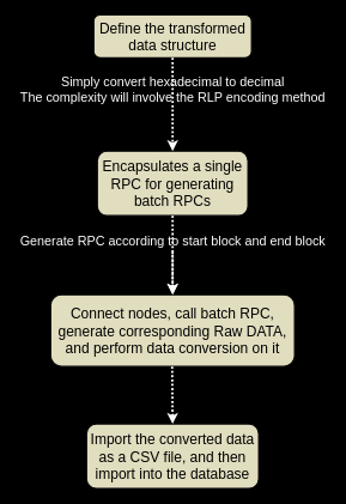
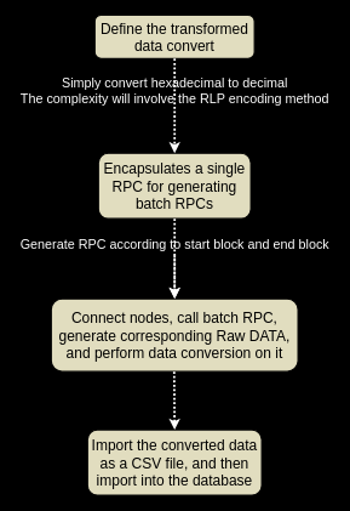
  <mxCell id="0" />
  <mxCell id="1" parent="0" />
- <mxCell id="2" value="&lt;span style=&quot;font-size: 20px;&quot;&gt;Define the transformed data structure&lt;/span&gt;" style="rounded=1;whiteSpace=wrap;html=1;strokeWidth=2;fillColor=#E1DDBF;strokeColor=default;" parent="1" vertex="1"><mxGeometry x="130" y="20" width="220" height="60" as="geometry" /></mxCell>
+ <mxCell id="2" value="&lt;span style=&quot;font-size: 20px;&quot;&gt;Define the transformed data convert&lt;/span&gt;" style="rounded=1;whiteSpace=wrap;html=1;strokeWidth=2;fillColor=#E1DDBF;strokeColor=default;" parent="1" vertex="1"><mxGeometry x="130" y="20" width="220" height="60" as="geometry" /></mxCell>
  <mxCell id="3" value="&lt;font style=&quot;font-size: 20px;&quot;&gt;Encapsulates a single RPC for generating batch RPCs&lt;/font&gt;" style="rounded=1;whiteSpace=wrap;html=1;strokeWidth=2;fillColor=#E1DDBF;strokeColor=default;" parent="1" vertex="1"><mxGeometry x="135" y="210" width="210" height="90" as="geometry" /></mxCell>
  <mxCell id="4" value="&lt;div&gt;Simply convert hexadecimal to decimal&lt;/div&gt;&lt;div&gt;The complexity will involve the RLP encoding method&lt;/div&gt;" style="text;html=1;align=center;verticalAlign=middle;resizable=0;points=[];autosize=1;strokeColor=none;fillColor=none;fontSize=18;fontColor=#FFFFFF;" parent="1" vertex="1"><mxGeometry x="20" y="100" width="440" height="50" as="geometry" /></mxCell>
  <mxCell id="5" value="" style="edgeStyle=orthogonalEdgeStyle;rounded=0;orthogonalLoop=1;jettySize=auto;html=1;dashed=1;dashPattern=1 1;strokeColor=#FFFFFF;strokeWidth=3;" parent="1" source="6" target="7" edge="1"><mxGeometry relative="1" as="geometry" /></mxCell>
  <mxCell id="6" value="Generate RPC according to start block and end block" style="text;html=1;align=center;verticalAlign=middle;resizable=0;points=[];autosize=1;strokeColor=none;fillColor=none;fontSize=18;fontColor=#FFFFFF;" parent="1" vertex="1"><mxGeometry x="20" y="320" width="440" height="30" as="geometry" /></mxCell>
  <mxCell id="7" value="&lt;font style=&quot;font-size: 20px;&quot;&gt;Connect nodes, call batch RPC, generate corresponding Raw DATA, and perform data conversion on it&lt;/font&gt;" style="rounded=1;whiteSpace=wrap;html=1;strokeWidth=2;fillColor=#E1DDBF;strokeColor=default;" parent="1" vertex="1"><mxGeometry x="70" y="410" width="340" height="100" as="geometry" /></mxCell>
  <mxCell id="8" value="&lt;font style=&quot;font-size: 20px;&quot;&gt;Import the converted data as a CSV file, and then import into the database&lt;/font&gt;" style="rounded=1;whiteSpace=wrap;html=1;strokeWidth=2;fillColor=#E1DDBF;strokeColor=default;" parent="1" vertex="1"><mxGeometry x="120" y="590" width="240" height="90" as="geometry" /></mxCell>
  <mxCell id="9" value="" style="endArrow=classic;html=1;rounded=0;strokeColor=#FFFFFF;strokeWidth=3;entryX=0.5;entryY=0;entryDx=0;entryDy=0;dashed=1;dashPattern=1 1;" parent="1" target="3" edge="1"><mxGeometry width="50" height="50" relative="1" as="geometry"><mxPoint x="240" y="80" as="sourcePoint" /><mxPoint x="290" y="30" as="targetPoint" /></mxGeometry></mxCell>
  <mxCell id="10" value="" style="endArrow=classic;html=1;rounded=0;strokeColor=#FFFFFF;strokeWidth=3;dashed=1;dashPattern=1 1;entryX=0.5;entryY=0;entryDx=0;entryDy=0;exitX=0.5;exitY=1;exitDx=0;exitDy=0;" parent="1" source="3" target="7" edge="1"><mxGeometry width="50" height="50" relative="1" as="geometry"><mxPoint x="239.38" y="310" as="sourcePoint" /><mxPoint x="239" y="400" as="targetPoint" /></mxGeometry></mxCell>
  <mxCell id="11" value="" style="endArrow=classic;html=1;rounded=0;strokeColor=#FFFFFF;strokeWidth=3;dashed=1;dashPattern=1 1;" parent="1" edge="1"><mxGeometry width="50" height="50" relative="1" as="geometry"><mxPoint x="239.37" y="510" as="sourcePoint" /><mxPoint x="240" y="590" as="targetPoint" /></mxGeometry></mxCell>
